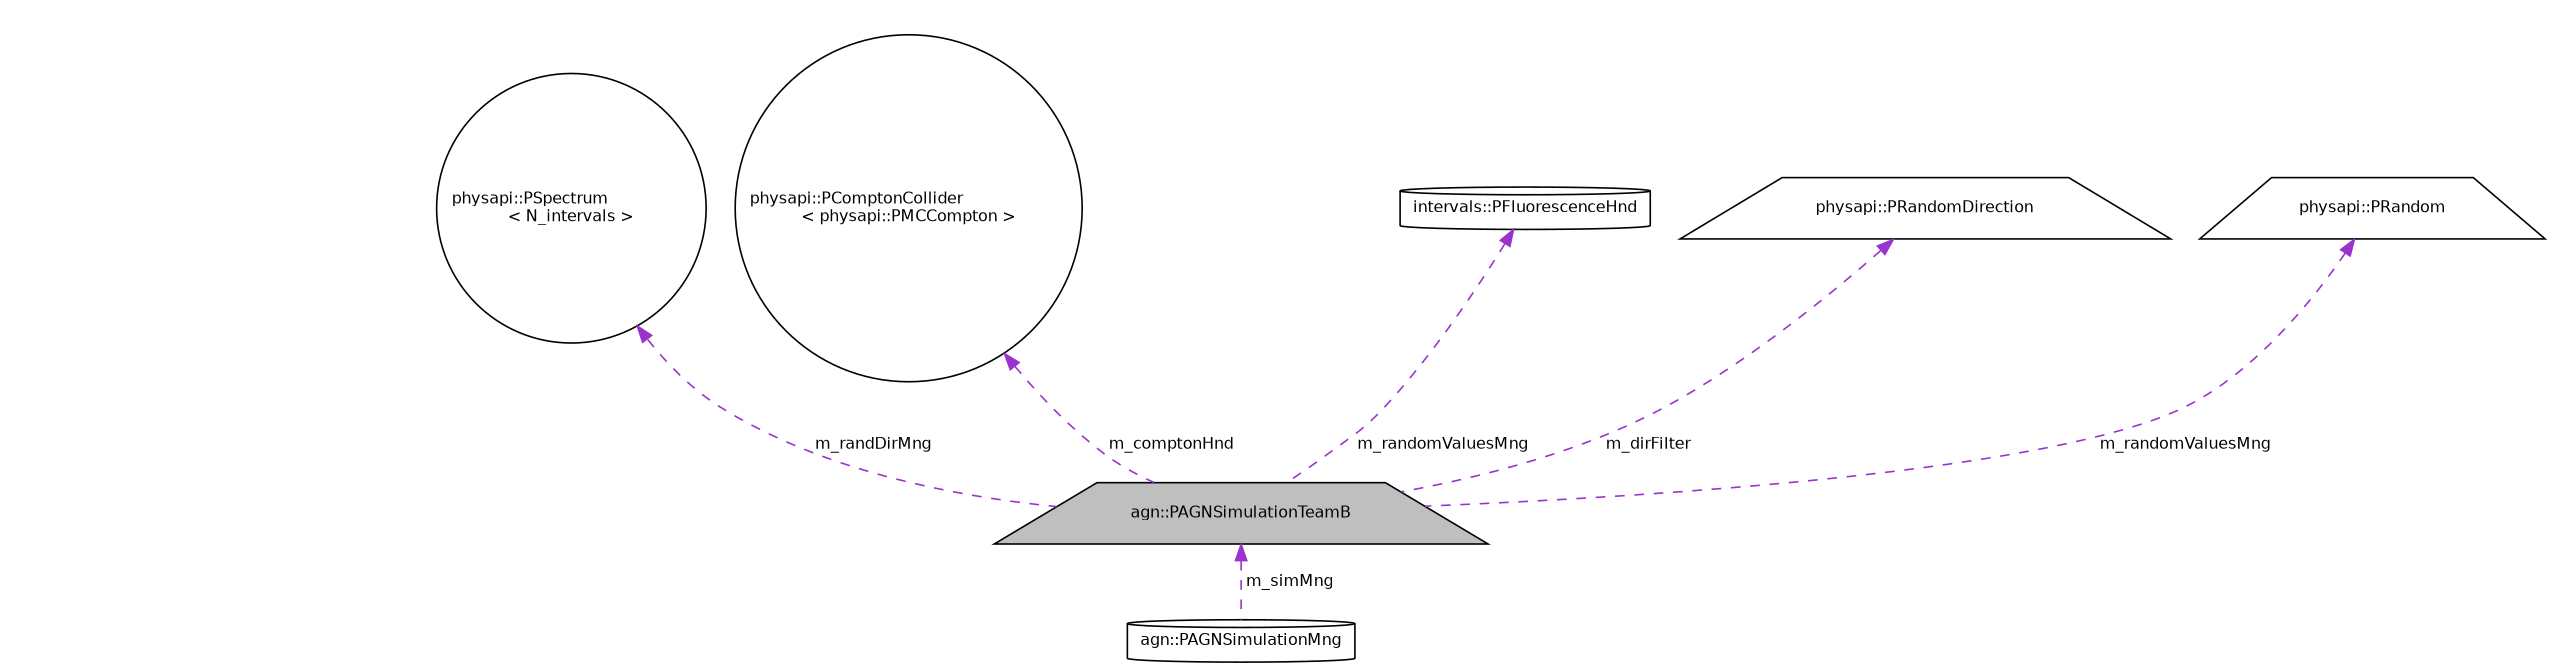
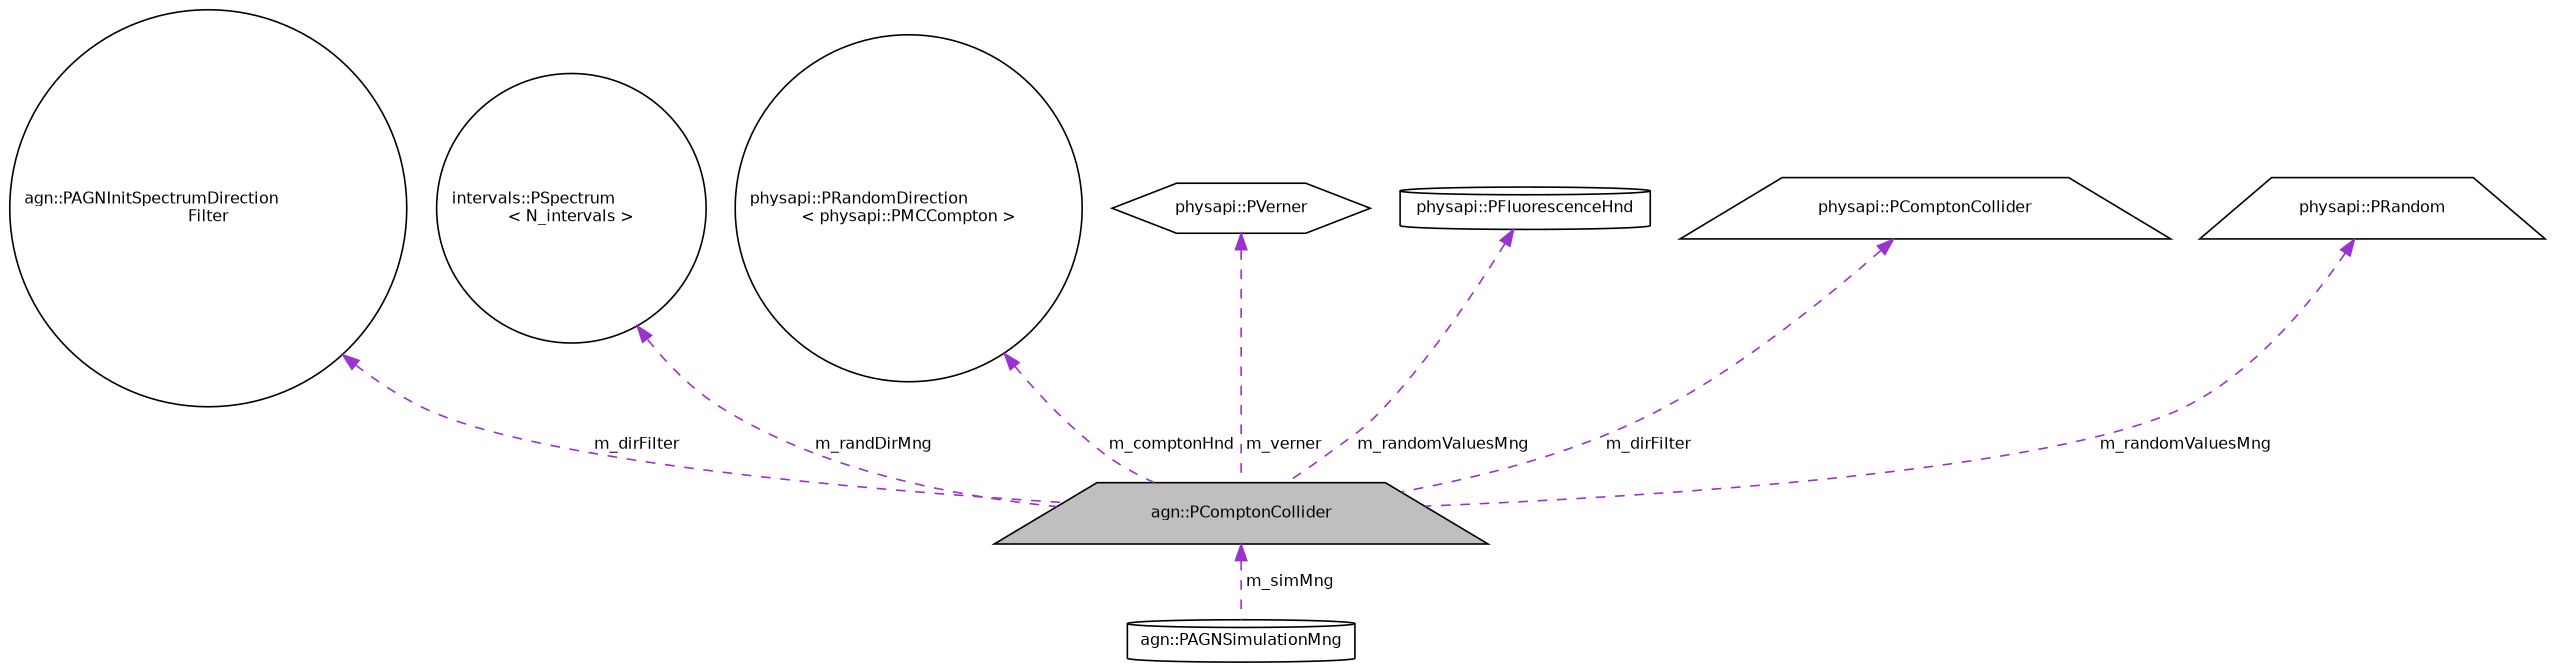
  digraph {
    rankdir=TB
    node [color=black fillcolor=white fontname=Helvetica fontsize=10 shape=trapezium style=filled]
    edge [color=darkorchid3 dir=back fontname=Helvetica fontsize=10 labelfontname=Helvetica labelfontsize=10 style=dashed]
-   n1 [fillcolor=grey75 fontcolor=black height=0.2 label="agn::PAGNSimulationTeamB" width=0.4]
+   n1 [fillcolor=grey75 fontcolor=black height=0.2 label="agn::PComptonCollider" width=0.4]
    n2 [height=0.2 label="agn::PAGNSimulationMng" shape=cylinder width=0.4]
-   n4 [height=0.2 label="physapi::PSpectrum\l\< N_intervals \>" shape=circle width=0.4]
-   n5 [height=0.2 label="physapi::PComptonCollider\l\< physapi::PMCCompton \>" shape=circle width=0.4]
-   n7 [height=0.2 label="intervals::PFluorescenceHnd" shape=cylinder width=0.4]
-   n8 [height=0.2 label="physapi::PRandomDirection" width=0.4]
+   n3 [height=0.2 label="agn::PAGNInitSpectrumDirection\lFilter" shape=circle width=0.4]
+   n4 [height=0.2 label="intervals::PSpectrum\l\< N_intervals \>" shape=circle width=0.4]
+   n5 [height=0.2 label="physapi::PRandomDirection\l\< physapi::PMCCompton \>" shape=circle width=0.4]
+   n6 [height=0.2 label="physapi::PVerner" shape=hexagon width=0.4]
+   n7 [height=0.2 label="physapi::PFluorescenceHnd" shape=cylinder width=0.4]
+   n8 [height=0.2 label="physapi::PComptonCollider" width=0.4]
    n9 [height=0.2 label="physapi::PRandom" width=0.4]
    n1 -> n2 [label=" m_simMng"]
+   n3 -> n1 [label=" m_dirFilter"]
    n4 -> n1 [label=" m_randDirMng"]
    n5 -> n1 [label=" m_comptonHnd"]
+   n6 -> n1 [label=" m_verner"]
    n7 -> n1 [label=" m_randomValuesMng"]
    n8 -> n1 [label=" m_dirFilter"]
    n9 -> n1 [label=" m_randomValuesMng"]
  }
